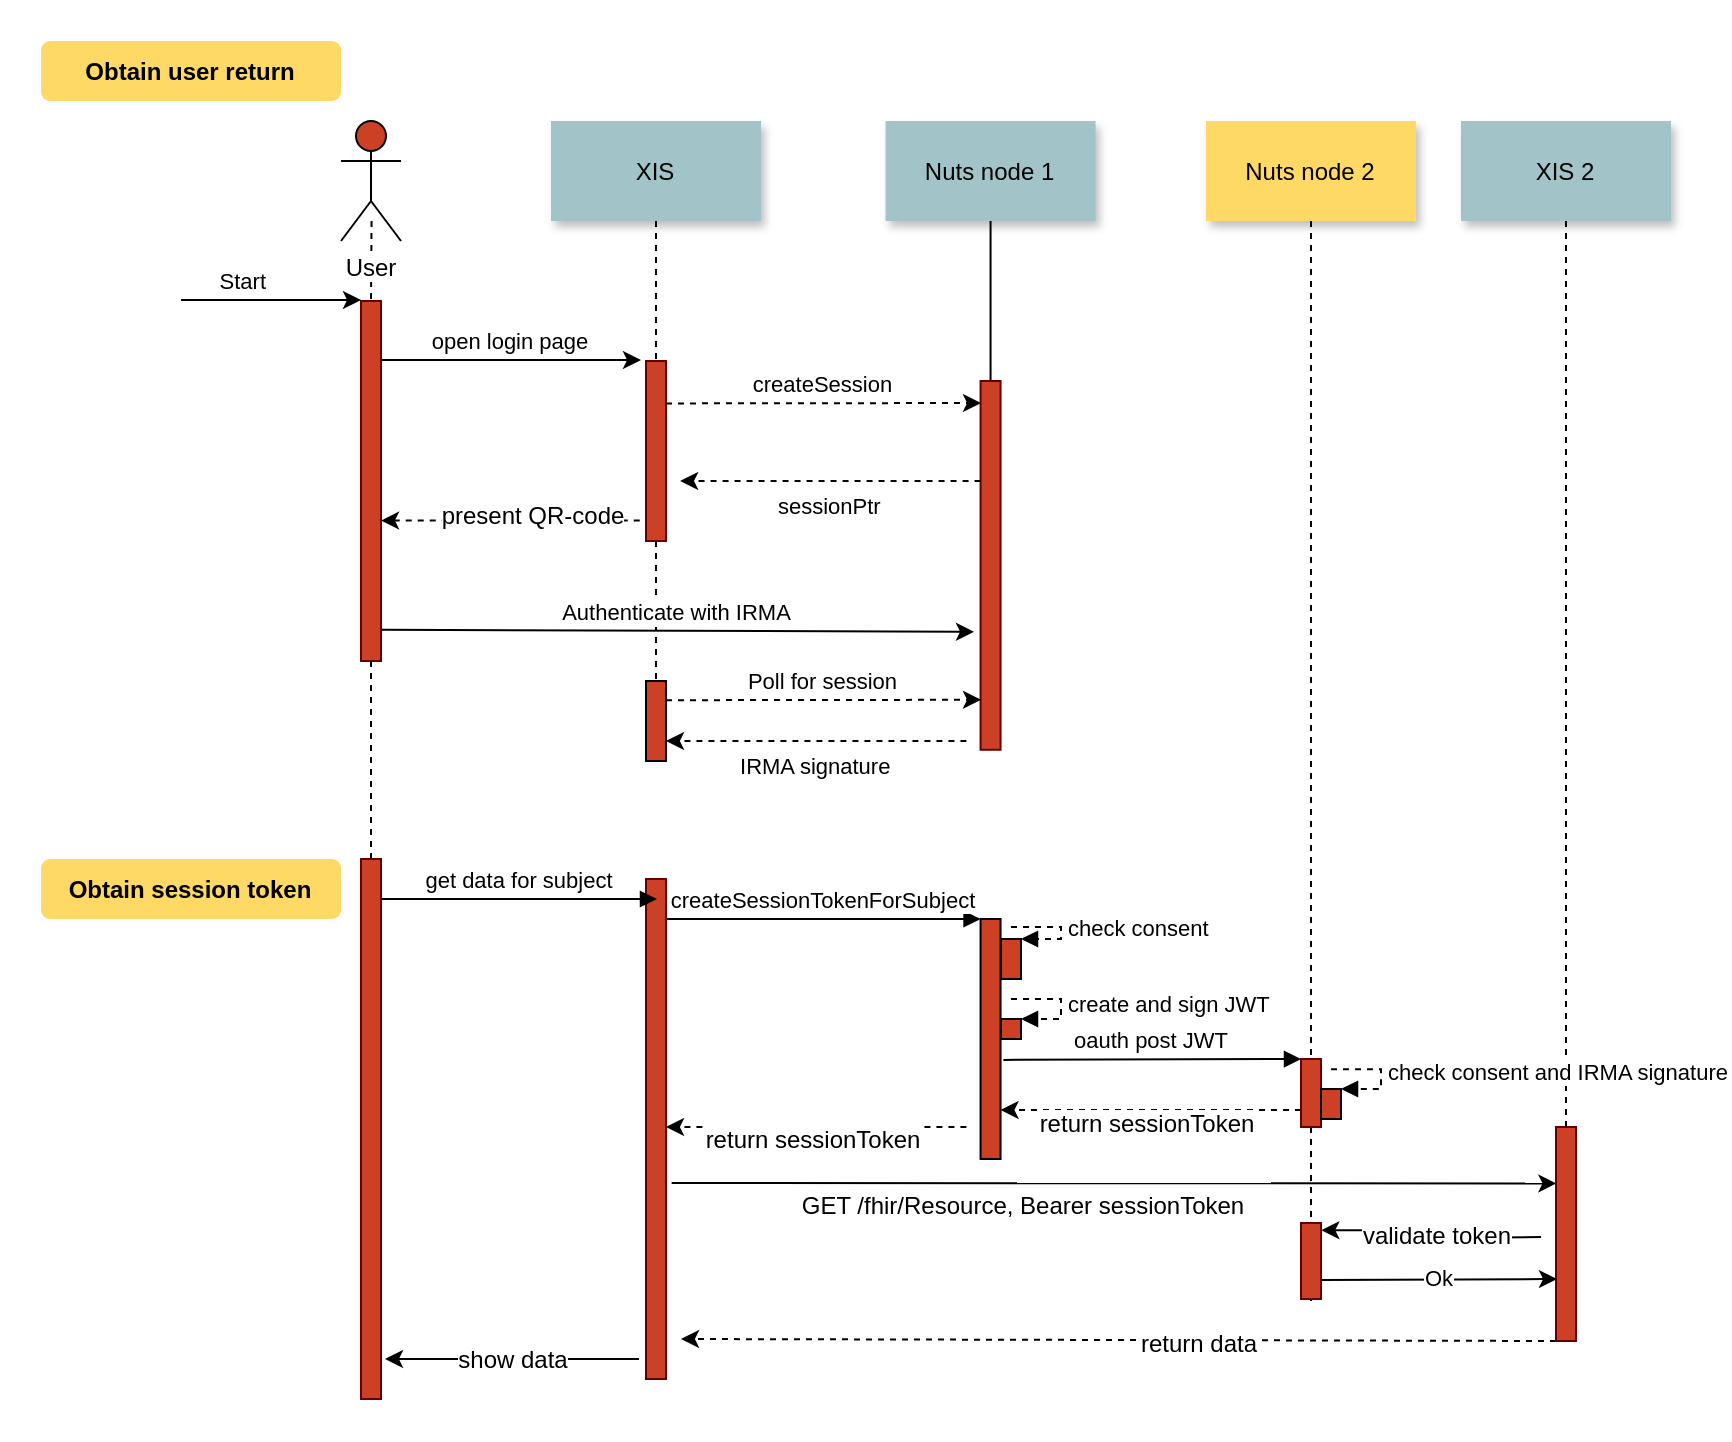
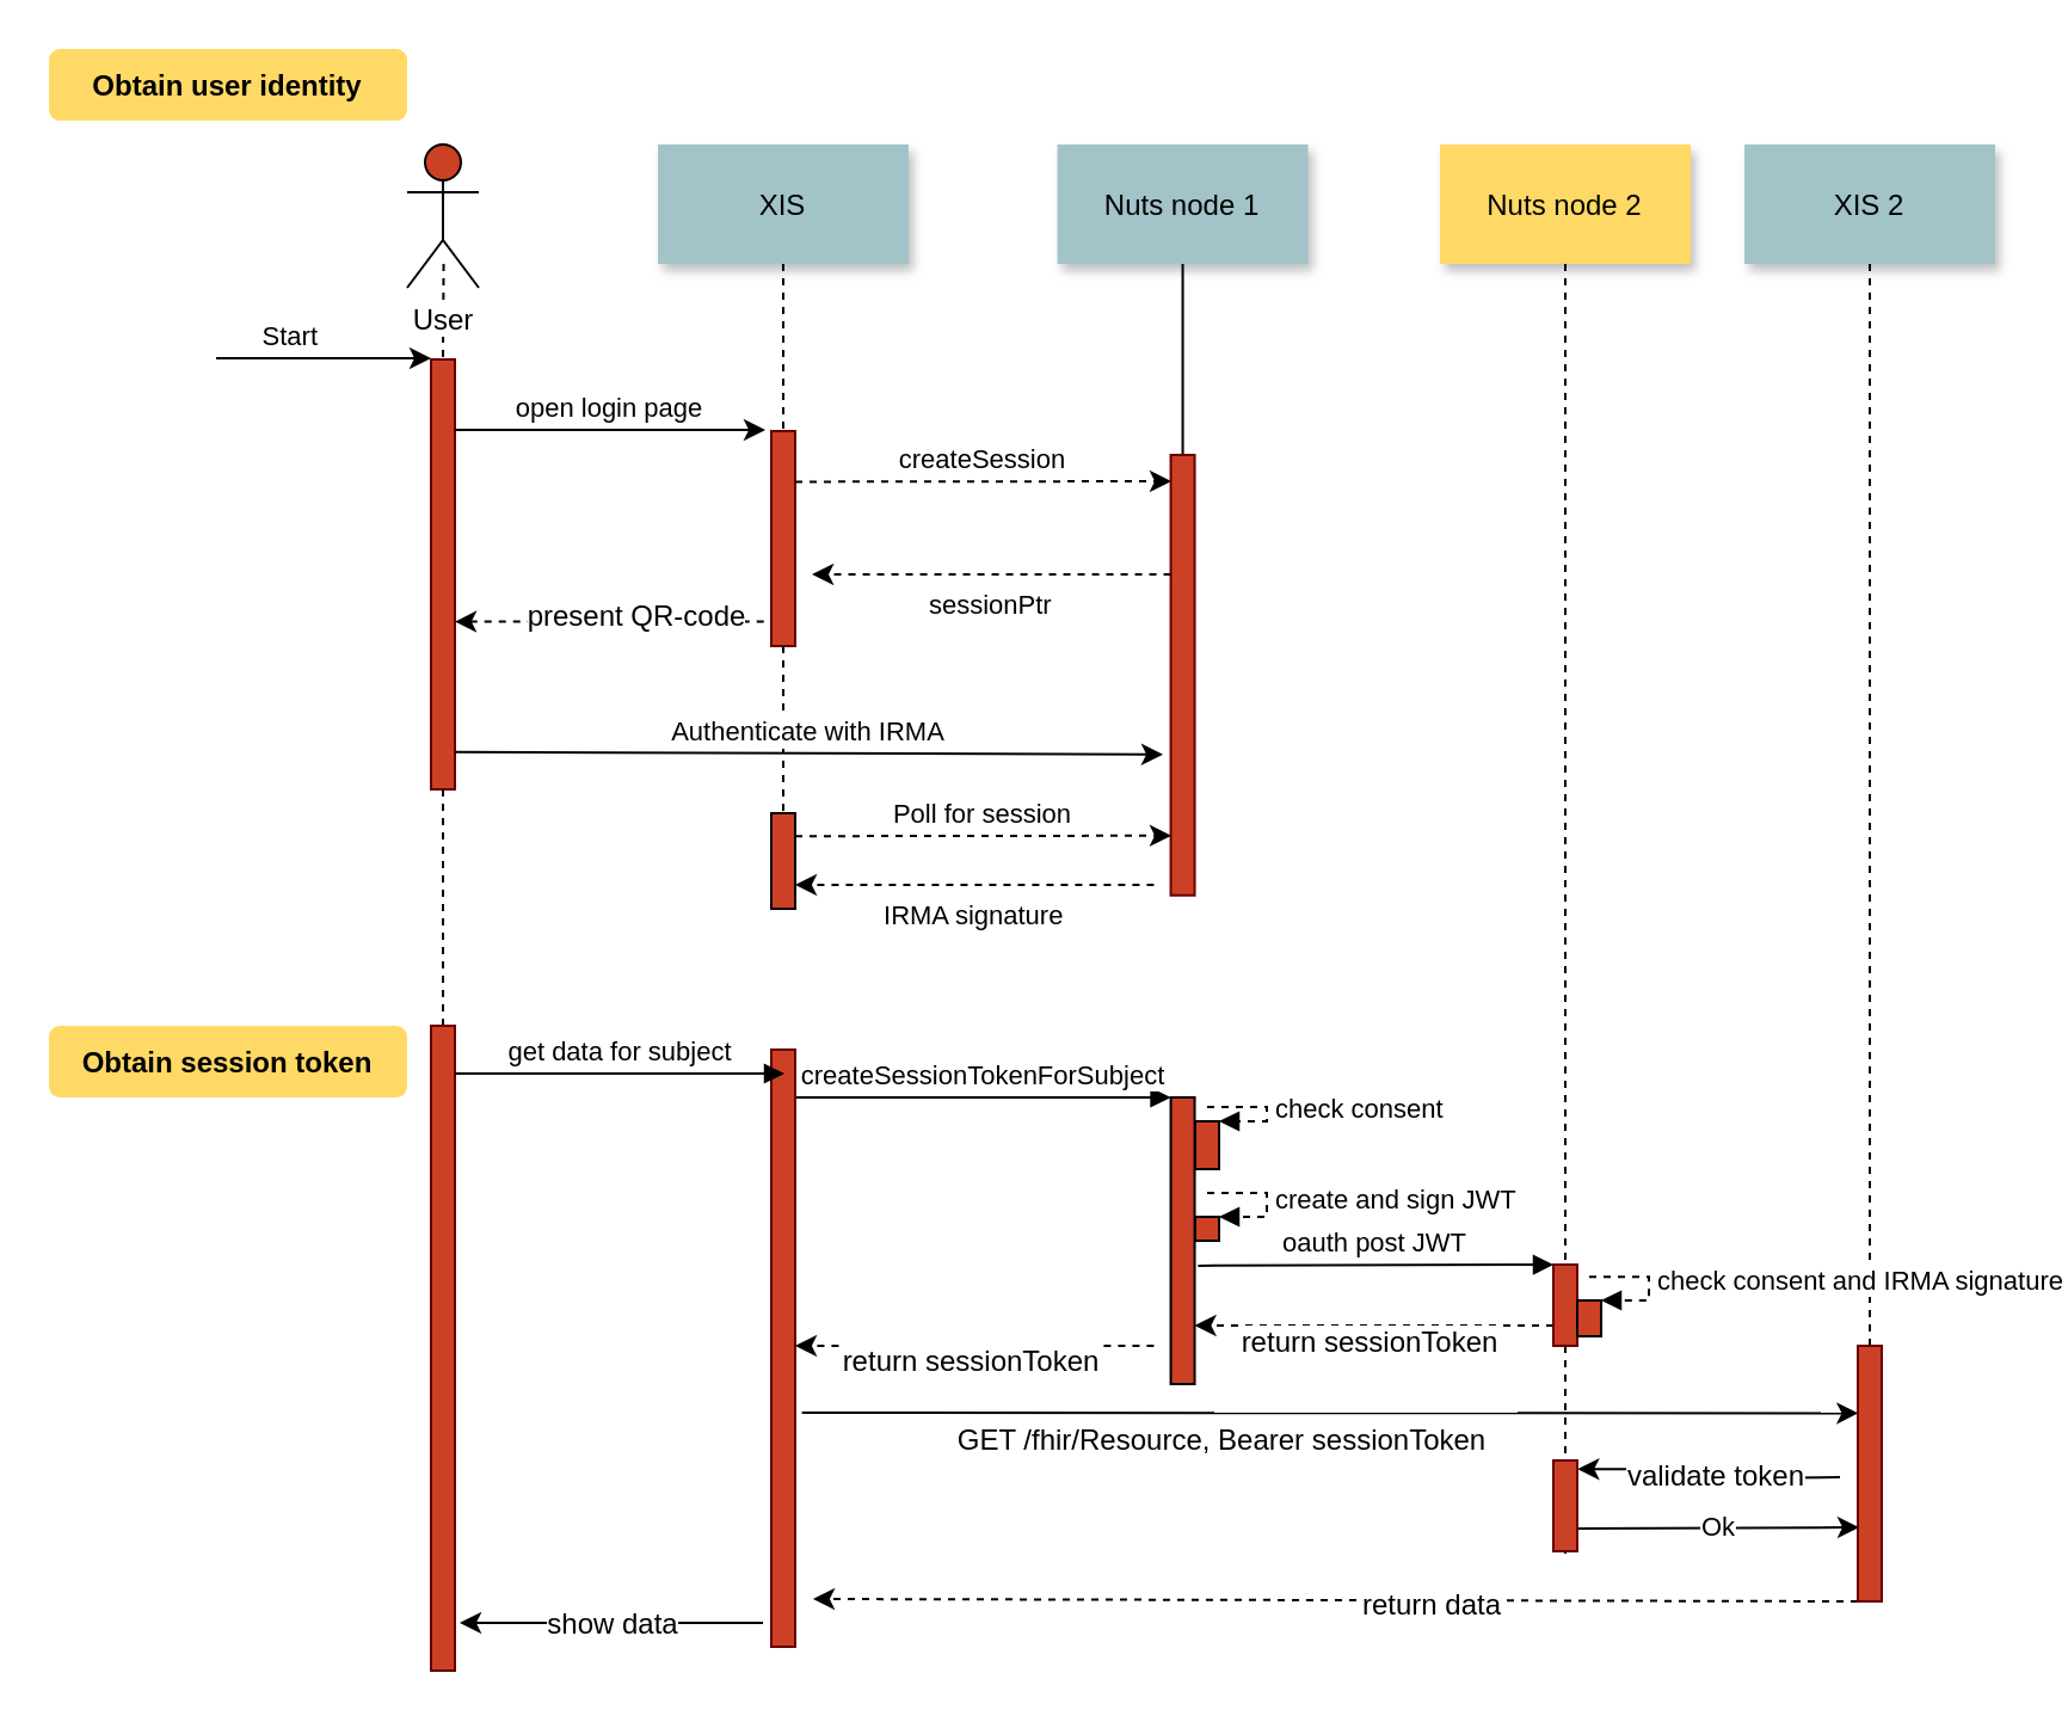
  <mxCell id="0" />
  <mxCell id="1" parent="0" />
  <mxCell id="2" value="" style="edgeStyle=none;endArrow=none;dashed=1" parent="1" source="47" edge="1"><mxGeometry x="614.488" y="214.0" width="100" height="100" as="geometry"><mxPoint x="654.653" y="149" as="sourcePoint" /><mxPoint x="655" y="650" as="targetPoint" /></mxGeometry></mxCell>
  <mxCell id="3" value="" style="fillColor=#CC4125;strokeColor=#660000" parent="1" vertex="1"><mxGeometry x="180" y="150" width="10" height="180" as="geometry" /></mxCell>
  <mxCell id="4" value="Start" style="edgeStyle=none;verticalLabelPosition=top;verticalAlign=bottom;labelPosition=left;align=right" parent="1" edge="1"><mxGeometry x="110" y="49.5" width="100" height="100" as="geometry"><mxPoint x="90" y="149.5" as="sourcePoint" /><mxPoint x="180" y="149.5" as="targetPoint" /></mxGeometry></mxCell>
  <mxCell id="5" value="" style="fillColor=#CC4125;strokeColor=#660000" parent="1" vertex="1"><mxGeometry x="322.5" y="180" width="10" height="90" as="geometry" /></mxCell>
  <mxCell id="6" value="XIS" style="shadow=1;fillColor=#A2C4C9;strokeColor=none" parent="1" vertex="1"><mxGeometry x="275" y="60" width="105" height="50" as="geometry" /></mxCell>
  <mxCell id="7" value="" style="edgeStyle=none;endArrow=none;dashed=1" parent="1" source="6" target="5" edge="1"><mxGeometry x="272.335" y="165" width="100" height="100" as="geometry"><mxPoint x="327.259" y="110" as="sourcePoint" /><mxPoint x="327.576" y="165" as="targetPoint" /></mxGeometry></mxCell>
  <mxCell id="8" value="open login page" style="edgeStyle=none;verticalLabelPosition=top;verticalAlign=bottom" parent="1" edge="1"><mxGeometry x="220" y="92" width="100" height="100" as="geometry"><mxPoint x="190" y="179.5" as="sourcePoint" /><mxPoint x="320" y="179.5" as="targetPoint" /></mxGeometry></mxCell>
  <mxCell id="9" value="" style="edgeStyle=none;verticalLabelPosition=top;verticalAlign=bottom;endArrow=none;startArrow=classic;dashed=1" parent="1" edge="1"><mxGeometry x="220" y="172.259" width="100" height="100" as="geometry"><mxPoint x="190" y="259.759" as="sourcePoint" /><mxPoint x="320" y="259.759" as="targetPoint" /></mxGeometry></mxCell>
  <mxCell id="10" value="present QR-code" style="text;html=1;align=center;verticalAlign=middle;resizable=0;points=[];labelBackgroundColor=#ffffff;" vertex="1" connectable="0" parent="9"><mxGeometry relative="1" as="geometry"><mxPoint x="10" y="-2" as="offset" /></mxGeometry></mxCell>
  <mxCell id="11" value="createSession" style="edgeStyle=none;verticalLabelPosition=top;verticalAlign=bottom;dashed=1" parent="1" edge="1"><mxGeometry x="385.455" y="113.916" width="100" height="100" as="geometry"><mxPoint x="332.5" y="201.206" as="sourcePoint" /><mxPoint x="490" y="201" as="targetPoint" /></mxGeometry></mxCell>
  <mxCell id="12" value="Nuts node 1" style="shadow=1;fillColor=#A2C4C9;strokeColor=none" parent="1" vertex="1"><mxGeometry x="442.284" y="60" width="105" height="50" as="geometry" /></mxCell>
  <mxCell id="13" value="" style="edgeStyle=none;endArrow=none" parent="1" source="12" target="14" edge="1"><mxGeometry x="437.043" y="270" width="100" height="100" as="geometry"><mxPoint x="494.543" y="220" as="sourcePoint" /><mxPoint x="494.543" y="240" as="targetPoint" /></mxGeometry></mxCell>
  <mxCell id="14" value="" style="fillColor=#CC4125;strokeColor=#660000" parent="1" vertex="1"><mxGeometry x="489.78" y="190" width="10" height="184.39" as="geometry" /></mxCell>
  <mxCell id="15" value="" style="rounded=1;orthogonalLoop=1;jettySize=auto;html=1;exitX=0;exitY=0.75;exitDx=0;exitDy=0;dashed=1;" edge="1" parent="1" source="47" target="45"><mxGeometry relative="1" as="geometry"><mxPoint x="334" y="540" as="targetPoint" /></mxGeometry></mxCell>
  <mxCell id="16" value="return sessionToken" style="text;html=1;align=center;verticalAlign=middle;resizable=0;points=[];labelBackgroundColor=#ffffff;" vertex="1" connectable="0" parent="15"><mxGeometry x="-0.006" relative="1" as="geometry"><mxPoint x="-2.32" y="6.67" as="offset" /></mxGeometry></mxCell>
  <mxCell id="17" style="rounded=0;orthogonalLoop=1;jettySize=auto;html=1;entryX=0.007;entryY=0.059;entryDx=0;entryDy=0;entryPerimeter=0;exitX=1.321;exitY=0.161;exitDx=0;exitDy=0;exitPerimeter=0;" edge="1" parent="1"><mxGeometry relative="1" as="geometry"><mxPoint x="335.333" y="591" as="sourcePoint" /><mxPoint x="777.69" y="591.207" as="targetPoint" /></mxGeometry></mxCell>
  <mxCell id="18" value="GET /fhir/Resource, Bearer sessionToken" style="text;html=1;align=center;verticalAlign=middle;resizable=0;points=[];labelBackgroundColor=#ffffff;" vertex="1" connectable="0" parent="17"><mxGeometry x="-0.154" relative="1" as="geometry"><mxPoint x="-12" y="11.16" as="offset" /></mxGeometry></mxCell>
  <mxCell id="19" value="Nuts node 2" style="shadow=1;fillColor=#ffd966;strokeColor=none;" parent="1" vertex="1"><mxGeometry x="602.5" y="60" width="105" height="50" as="geometry" /></mxCell>
  <mxCell id="20" value="XIS 2" style="shadow=1;fillColor=#A2C4C9;strokeColor=none" parent="1" vertex="1"><mxGeometry x="730" y="60" width="105" height="50" as="geometry" /></mxCell>
  <mxCell id="21" value="" style="edgeStyle=none;endArrow=none;dashed=1" parent="1" source="20" target="36" edge="1"><mxGeometry x="727.335" y="165" width="100" height="100" as="geometry"><mxPoint x="782.259" y="110" as="sourcePoint" /><mxPoint x="782.576" y="165" as="targetPoint" /></mxGeometry></mxCell>
  <mxCell id="22" value="" style="edgeStyle=elbowEdgeStyle;elbow=horizontal;endArrow=none;dashed=1" parent="1" target="3" edge="1"><mxGeometry x="230.0" y="310" width="100" height="100" as="geometry"><mxPoint x="185.276" y="110" as="sourcePoint" /><mxPoint x="310" y="310" as="targetPoint" /></mxGeometry></mxCell>
  <mxCell id="23" value="" style="edgeStyle=none;dashed=1;endArrow=none;entryX=0.5;entryY=0;entryDx=0;entryDy=0;" parent="1" source="3" target="40" edge="1"><mxGeometry x="50" y="300" width="100" height="100" as="geometry"><mxPoint x="30" y="400" as="sourcePoint" /><mxPoint x="185" y="380" as="targetPoint" /></mxGeometry></mxCell>
  <mxCell id="24" value="" style="edgeStyle=none;endArrow=none;dashed=1" parent="1" source="5" target="30" edge="1"><mxGeometry x="376.571" y="339.697" width="100" height="100" as="geometry"><mxPoint x="431.736" y="284.697" as="sourcePoint" /><mxPoint x="327.5" y="464.167" as="targetPoint" /></mxGeometry></mxCell>
- <mxCell id="25" value="Obtain user return" style="rounded=1;fontStyle=1;fillColor=#FFD966;strokeColor=none" parent="1" vertex="1"><mxGeometry x="20" y="20" width="150" height="30" as="geometry" /></mxCell>
+ <mxCell id="25" value="Obtain user identity" style="rounded=1;fontStyle=1;fillColor=#FFD966;strokeColor=none" parent="1" vertex="1"><mxGeometry x="20" y="20" width="150" height="30" as="geometry" /></mxCell>
  <mxCell id="26" value="sessionPtr" style="edgeStyle=elbowEdgeStyle;elbow=vertical;dashed=1;verticalLabelPosition=bottom;verticalAlign=top" edge="1" parent="1"><mxGeometry x="389.78" y="172" width="100" height="100" as="geometry"><mxPoint x="489.78" y="240" as="sourcePoint" /><mxPoint x="339.56" y="240" as="targetPoint" /><Array as="points"><mxPoint x="412.78" y="240" /></Array></mxGeometry></mxCell>
  <mxCell id="27" value="Authenticate with IRMA" style="edgeStyle=none;verticalLabelPosition=top;verticalAlign=bottom;entryX=-0.328;entryY=0.68;entryDx=0;entryDy=0;entryPerimeter=0;" edge="1" parent="1" target="14"><mxGeometry x="220" y="226.89" width="100" height="100" as="geometry"><mxPoint x="190" y="314.39" as="sourcePoint" /><mxPoint x="320" y="314.39" as="targetPoint" /></mxGeometry></mxCell>
  <mxCell id="28" value="Poll for session" style="edgeStyle=none;verticalLabelPosition=top;verticalAlign=bottom;dashed=1" edge="1" parent="1"><mxGeometry x="385.455" y="262.306" width="100" height="100" as="geometry"><mxPoint x="332.5" y="349.596" as="sourcePoint" /><mxPoint x="490" y="349.39" as="targetPoint" /></mxGeometry></mxCell>
  <mxCell id="29" value="IRMA signature" style="edgeStyle=elbowEdgeStyle;elbow=vertical;dashed=1;verticalLabelPosition=bottom;verticalAlign=top" edge="1" parent="1"><mxGeometry x="382.72" y="302" width="100" height="100" as="geometry"><mxPoint x="482.72" y="370" as="sourcePoint" /><mxPoint x="332.5" y="370" as="targetPoint" /><Array as="points"><mxPoint x="405.72" y="370" /></Array></mxGeometry></mxCell>
  <mxCell id="30" value="" style="html=1;points=[];perimeter=orthogonalPerimeter;fillColor=#CC4125;" vertex="1" parent="1"><mxGeometry x="322.5" y="340" width="10" height="40" as="geometry" /></mxCell>
  <mxCell id="31" value="oauth post JWT" style="html=1;verticalAlign=bottom;endArrow=block;entryX=0;entryY=0;entryDx=0;entryDy=0;exitX=1.142;exitY=0.587;exitDx=0;exitDy=0;exitPerimeter=0;" edge="1" parent="1" source="45" target="47"><mxGeometry width="80" relative="1" as="geometry"><mxPoint x="332.5" y="513" as="sourcePoint" /><mxPoint x="412.5" y="513" as="targetPoint" /></mxGeometry></mxCell>
  <mxCell id="32" value="" style="edgeStyle=orthogonalEdgeStyle;rounded=0;orthogonalLoop=1;jettySize=auto;html=1;entryX=1.017;entryY=0.094;entryDx=0;entryDy=0;entryPerimeter=0;" edge="1" parent="1" target="38"><mxGeometry relative="1" as="geometry"><mxPoint x="770" y="618" as="sourcePoint" /></mxGeometry></mxCell>
  <mxCell id="33" value="validate token" style="text;html=1;align=center;verticalAlign=middle;resizable=0;points=[];labelBackgroundColor=#ffffff;" vertex="1" connectable="0" parent="32"><mxGeometry x="0.011" y="-1" relative="1" as="geometry"><mxPoint x="1" y="1" as="offset" /></mxGeometry></mxCell>
  <mxCell id="34" style="rounded=0;orthogonalLoop=1;jettySize=auto;html=1;exitX=0;exitY=1;exitDx=0;exitDy=0;dashed=1;" edge="1" parent="1" source="36"><mxGeometry relative="1" as="geometry"><mxPoint x="777.5" y="708.5" as="sourcePoint" /><mxPoint x="340" y="669" as="targetPoint" /></mxGeometry></mxCell>
  <mxCell id="35" value="return data" style="text;html=1;align=center;verticalAlign=middle;resizable=0;points=[];labelBackgroundColor=#ffffff;" vertex="1" connectable="0" parent="34"><mxGeometry x="-0.184" y="2" relative="1" as="geometry"><mxPoint as="offset" /></mxGeometry></mxCell>
  <mxCell id="36" value="" style="fillColor=#CC4125;strokeColor=#660000" parent="1" vertex="1"><mxGeometry x="777.5" y="563" width="10" height="107" as="geometry" /></mxCell>
  <mxCell id="37" value="Ok" style="edgeStyle=orthogonalEdgeStyle;rounded=0;orthogonalLoop=1;jettySize=auto;html=1;exitX=1;exitY=0.75;exitDx=0;exitDy=0;" edge="1" parent="1" source="38"><mxGeometry relative="1" as="geometry"><mxPoint x="778" y="639" as="targetPoint" /></mxGeometry></mxCell>
  <mxCell id="38" value="" style="fillColor=#CC4125;strokeColor=#660000" vertex="1" parent="1"><mxGeometry x="650" y="611" width="10" height="38" as="geometry" /></mxCell>
  <mxCell id="39" value="Obtain session token" style="rounded=1;fontStyle=1;fillColor=#FFD966;strokeColor=none" vertex="1" parent="1"><mxGeometry x="20" y="429" width="150" height="30" as="geometry" /></mxCell>
  <mxCell id="40" value="" style="fillColor=#CC4125;strokeColor=#660000" vertex="1" parent="1"><mxGeometry x="180" y="429" width="10" height="270" as="geometry" /></mxCell>
  <mxCell id="41" style="rounded=0;orthogonalLoop=1;jettySize=auto;html=1;" edge="1" parent="1"><mxGeometry relative="1" as="geometry"><mxPoint x="319" y="679" as="sourcePoint" /><mxPoint x="192" y="679" as="targetPoint" /></mxGeometry></mxCell>
  <mxCell id="42" value="show data" style="text;html=1;align=center;verticalAlign=middle;resizable=0;points=[];labelBackgroundColor=#ffffff;" vertex="1" connectable="0" parent="41"><mxGeometry x="0.009" relative="1" as="geometry"><mxPoint as="offset" /></mxGeometry></mxCell>
  <mxCell id="43" value="" style="fillColor=#CC4125;strokeColor=#660000" vertex="1" parent="1"><mxGeometry x="322.5" y="439" width="10" height="250" as="geometry" /></mxCell>
  <mxCell id="44" value="get data for subject" style="html=1;verticalAlign=bottom;endArrow=block;" edge="1" parent="1"><mxGeometry width="80" relative="1" as="geometry"><mxPoint x="190" y="449" as="sourcePoint" /><mxPoint x="328" y="449" as="targetPoint" /></mxGeometry></mxCell>
  <mxCell id="45" value="" style="html=1;points=[];perimeter=orthogonalPerimeter;fillColor=#CC4125;" vertex="1" parent="1"><mxGeometry x="489.78" y="459" width="10" height="120" as="geometry" /></mxCell>
  <mxCell id="46" value="createSessionTokenForSubject" style="html=1;verticalAlign=bottom;endArrow=block;entryX=0;entryY=0;" edge="1" target="45" parent="1"><mxGeometry relative="1" as="geometry"><mxPoint x="333" y="459" as="sourcePoint" /></mxGeometry></mxCell>
  <mxCell id="47" value="" style="fillColor=#CC4125;strokeColor=#660000" parent="1" vertex="1"><mxGeometry x="650" y="529" width="10" height="34" as="geometry" /></mxCell>
  <mxCell id="48" value="" style="edgeStyle=none;endArrow=none;dashed=1" edge="1" parent="1" source="19" target="47"><mxGeometry x="614.488" y="175.0" width="100" height="100" as="geometry"><mxPoint x="655" y="110" as="sourcePoint" /><mxPoint x="655" y="700" as="targetPoint" /></mxGeometry></mxCell>
  <mxCell id="49" value="" style="rounded=1;orthogonalLoop=1;jettySize=auto;html=1;exitX=0;exitY=0.75;exitDx=0;exitDy=0;dashed=1;" edge="1" parent="1"><mxGeometry relative="1" as="geometry"><mxPoint x="482.72" y="563" as="sourcePoint" /><mxPoint x="332.5" y="563" as="targetPoint" /></mxGeometry></mxCell>
  <mxCell id="50" value="return sessionToken" style="text;html=1;align=center;verticalAlign=middle;resizable=0;points=[];labelBackgroundColor=#ffffff;" vertex="1" connectable="0" parent="49"><mxGeometry x="-0.006" relative="1" as="geometry"><mxPoint x="-2.32" y="6.67" as="offset" /></mxGeometry></mxCell>
  <mxCell id="51" value="" style="html=1;points=[];perimeter=orthogonalPerimeter;fillColor=#CC4125;" vertex="1" parent="1"><mxGeometry x="660" y="544" width="10" height="15" as="geometry" /></mxCell>
  <mxCell id="52" value="check consent and IRMA signature" style="edgeStyle=orthogonalEdgeStyle;html=1;align=left;spacingLeft=2;endArrow=block;rounded=0;entryX=1;entryY=0;dashed=1;" edge="1" target="51" parent="1"><mxGeometry relative="1" as="geometry"><mxPoint x="665" y="534.14" as="sourcePoint" /><Array as="points"><mxPoint x="690" y="534.14" /></Array></mxGeometry></mxCell>
  <mxCell id="53" value="" style="html=1;points=[];perimeter=orthogonalPerimeter;fillColor=#CC4125;" vertex="1" parent="1"><mxGeometry x="500" y="469" width="10" height="20" as="geometry" /></mxCell>
  <mxCell id="54" value="check consent" style="edgeStyle=orthogonalEdgeStyle;html=1;align=left;spacingLeft=2;endArrow=block;rounded=0;entryX=1;entryY=0;dashed=1;" edge="1" target="53" parent="1"><mxGeometry relative="1" as="geometry"><mxPoint x="505" y="463" as="sourcePoint" /><Array as="points"><mxPoint x="530" y="463" /></Array></mxGeometry></mxCell>
  <mxCell id="55" value="" style="html=1;points=[];perimeter=orthogonalPerimeter;fillColor=#CC4125;" vertex="1" parent="1"><mxGeometry x="500" y="509" width="10" height="10" as="geometry" /></mxCell>
  <mxCell id="56" value="create and sign JWT" style="edgeStyle=orthogonalEdgeStyle;html=1;align=left;spacingLeft=2;endArrow=block;rounded=0;entryX=1;entryY=0;dashed=1;" edge="1" target="55" parent="1"><mxGeometry relative="1" as="geometry"><mxPoint x="505" y="499" as="sourcePoint" /><Array as="points"><mxPoint x="530" y="499" /></Array></mxGeometry></mxCell>
  <mxCell id="57" value="User" style="shape=umlActor;verticalLabelPosition=bottom;labelBackgroundColor=#ffffff;verticalAlign=top;html=1;fillColor=#CC4125;" vertex="1" parent="1"><mxGeometry x="170" y="60" width="30" height="60" as="geometry" /></mxCell>
